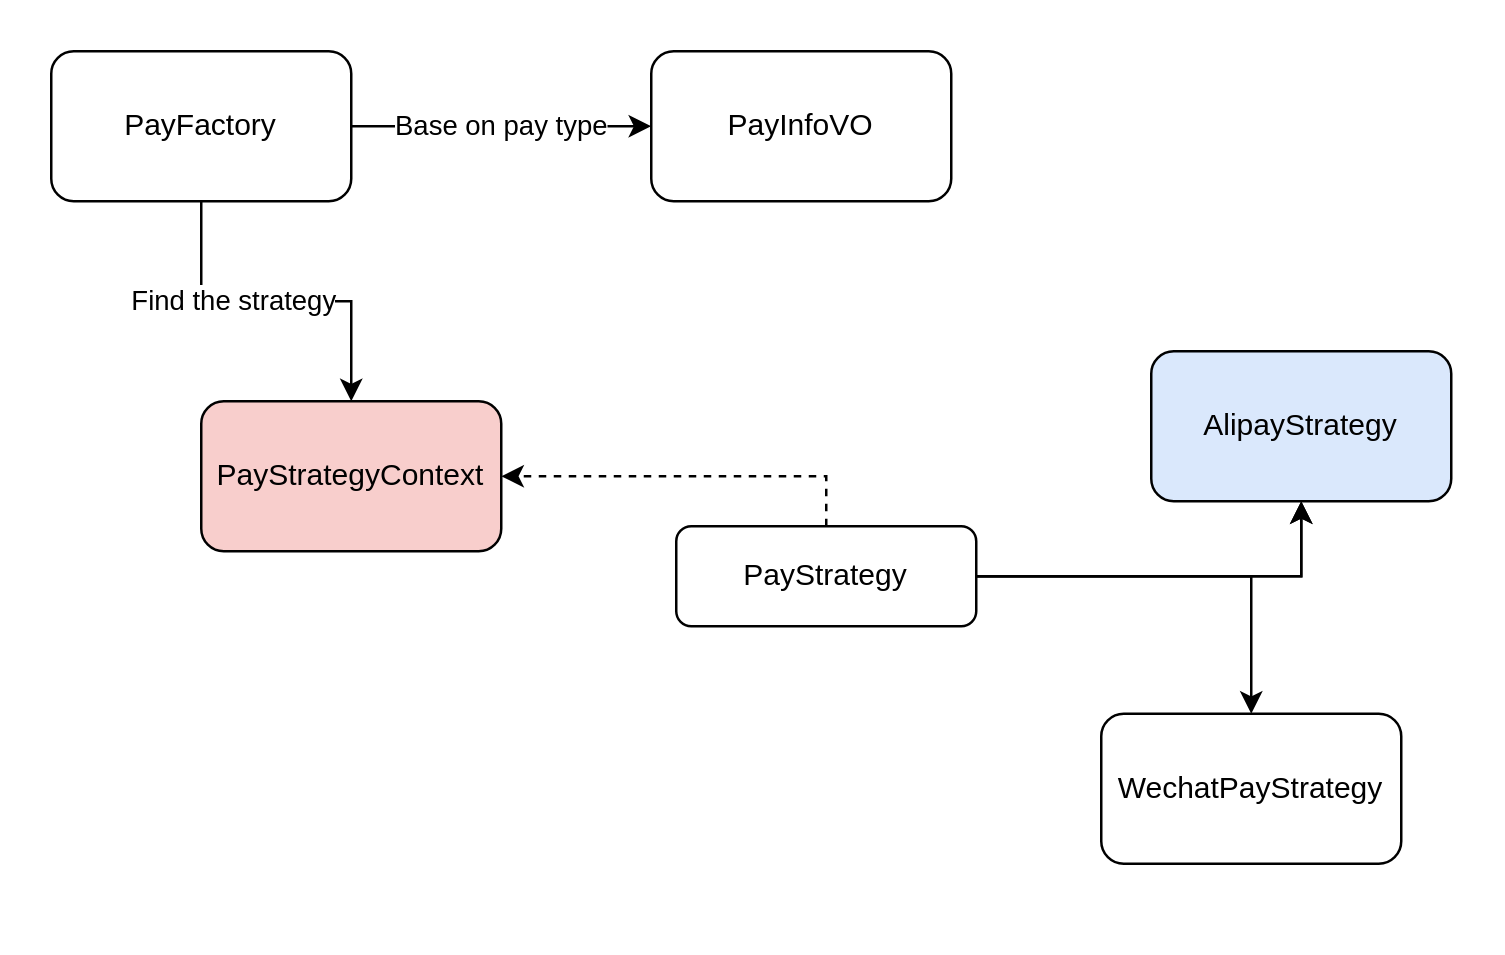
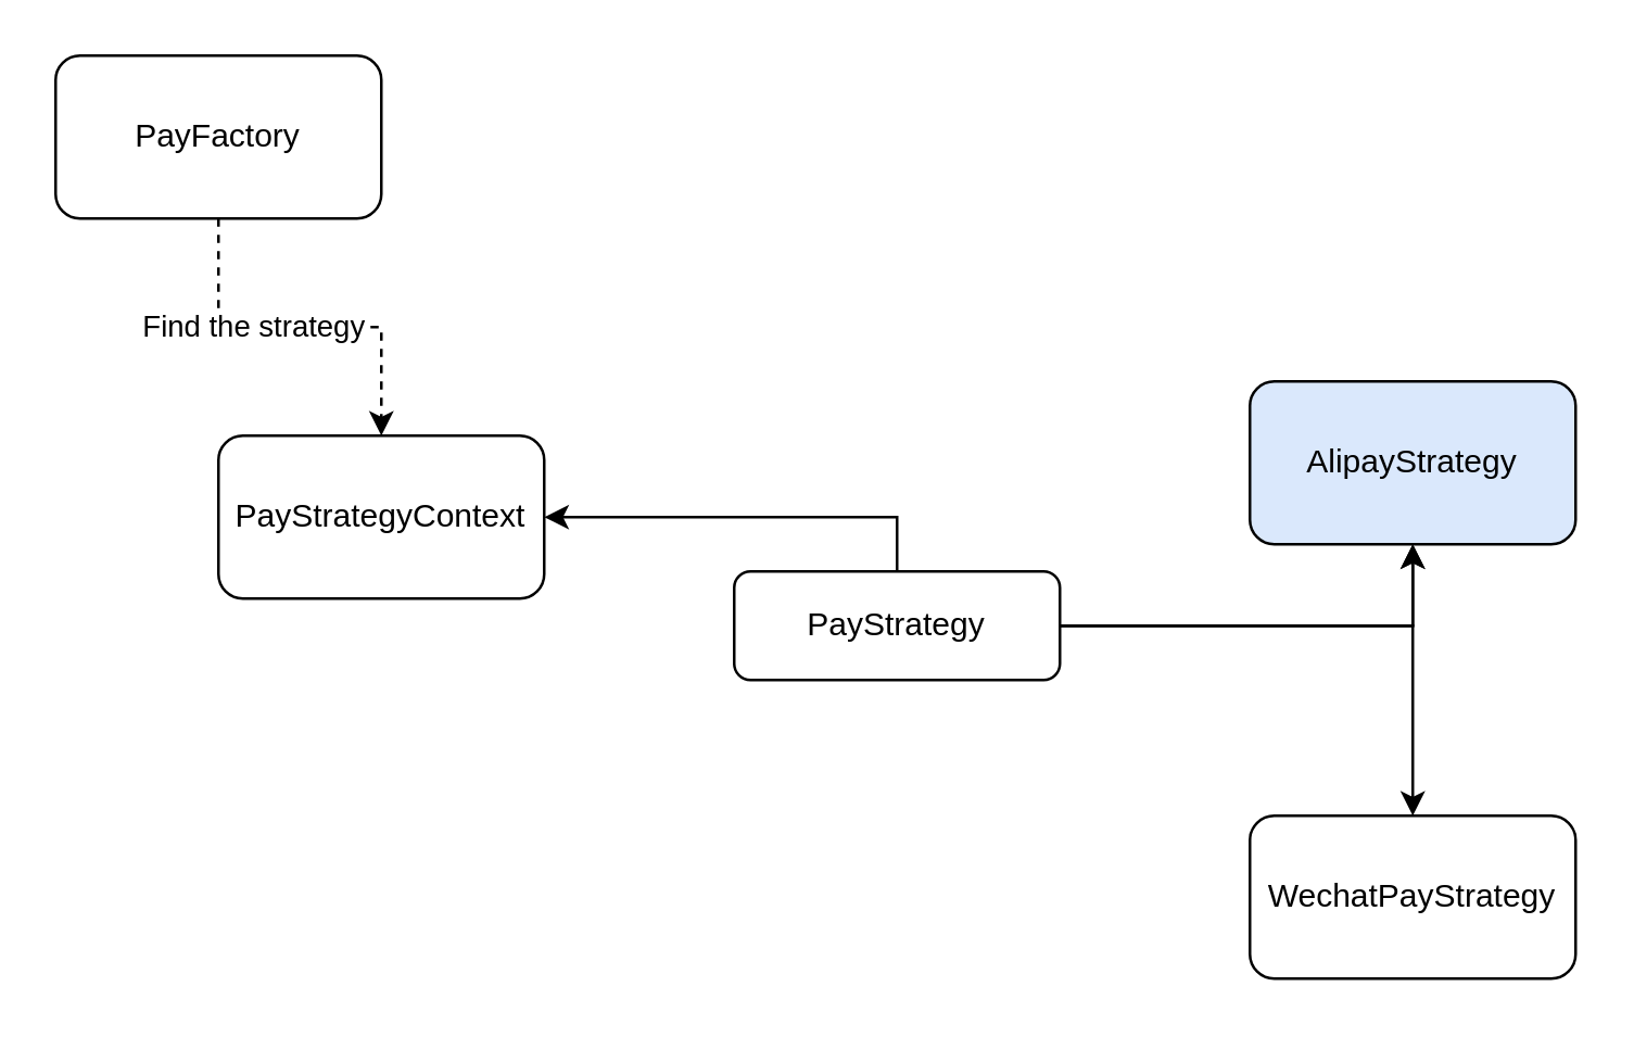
  <mxCell id="0" />
  <mxCell id="1" parent="0" />
- <mxCell id="2" value="PayInfoVO" style="rounded=1;whiteSpace=wrap;html=1;" vertex="1" parent="1"><mxGeometry x="260" y="20" width="120" height="60" as="geometry" /></mxCell>
  <mxCell id="3" value="" style="edgeStyle=orthogonalEdgeStyle;rounded=0;orthogonalLoop=1;jettySize=auto;html=1;" edge="1" parent="1" source="7" target="8"><mxGeometry relative="1" as="geometry" /></mxCell>
  <mxCell id="4" value="" style="edgeStyle=orthogonalEdgeStyle;rounded=0;orthogonalLoop=1;jettySize=auto;html=1;" edge="1" parent="1" source="7" target="8"><mxGeometry relative="1" as="geometry" /></mxCell>
  <mxCell id="5" value="" style="edgeStyle=orthogonalEdgeStyle;rounded=0;orthogonalLoop=1;jettySize=auto;html=1;" edge="1" parent="1" source="7" target="9"><mxGeometry relative="1" as="geometry" /></mxCell>
- <mxCell id="6" style="edgeStyle=orthogonalEdgeStyle;rounded=0;orthogonalLoop=1;jettySize=auto;html=1;exitX=0.5;exitY=0;exitDx=0;exitDy=0;entryX=1;entryY=0.5;entryDx=0;entryDy=0;dashed=1;" edge="1" parent="1" source="7" target="10"><mxGeometry relative="1" as="geometry" /></mxCell>
+ <mxCell id="6" style="edgeStyle=orthogonalEdgeStyle;rounded=0;orthogonalLoop=1;jettySize=auto;html=1;exitX=0.5;exitY=0;exitDx=0;exitDy=0;entryX=1;entryY=0.5;entryDx=0;entryDy=0;" edge="1" parent="1" source="7" target="10"><mxGeometry relative="1" as="geometry" /></mxCell>
  <mxCell id="7" value="PayStrategy" style="rounded=1;whiteSpace=wrap;html=1;" vertex="1" parent="1"><mxGeometry x="270" y="210" width="120" height="40" as="geometry" /></mxCell>
  <mxCell id="8" value="AlipayStrategy&lt;br&gt;" style="whiteSpace=wrap;html=1;rounded=1;fillColor=#dae8fc;" vertex="1" parent="1"><mxGeometry x="460" y="140" width="120" height="60" as="geometry" /></mxCell>
- <mxCell id="9" value="WechatPayStrategy" style="whiteSpace=wrap;html=1;rounded=1;" vertex="1" parent="1"><mxGeometry x="440" y="285" width="120" height="60" as="geometry" /></mxCell>
- <mxCell id="10" value="PayStrategyContext" style="rounded=1;whiteSpace=wrap;html=1;fillColor=#f8cecc;" vertex="1" parent="1"><mxGeometry x="80" y="160" width="120" height="60" as="geometry" /></mxCell>
- <mxCell id="11" value="Base on pay type" style="edgeStyle=orthogonalEdgeStyle;rounded=0;orthogonalLoop=1;jettySize=auto;html=1;exitX=1;exitY=0.5;exitDx=0;exitDy=0;" edge="1" parent="1" source="14" target="2"><mxGeometry relative="1" as="geometry" /></mxCell>
- <mxCell id="12" style="edgeStyle=orthogonalEdgeStyle;rounded=0;orthogonalLoop=1;jettySize=auto;html=1;exitX=0.5;exitY=1;exitDx=0;exitDy=0;entryX=0.5;entryY=0;entryDx=0;entryDy=0;" edge="1" parent="1" source="14" target="10"><mxGeometry relative="1" as="geometry" /></mxCell>
+ <mxCell id="9" value="WechatPayStrategy" style="whiteSpace=wrap;html=1;rounded=1;" vertex="1" parent="1"><mxGeometry x="460" y="300" width="120" height="60" as="geometry" /></mxCell>
+ <mxCell id="10" value="PayStrategyContext" style="rounded=1;whiteSpace=wrap;html=1;" vertex="1" parent="1"><mxGeometry x="80" y="160" width="120" height="60" as="geometry" /></mxCell>
+ <mxCell id="12" style="edgeStyle=orthogonalEdgeStyle;rounded=0;orthogonalLoop=1;jettySize=auto;html=1;exitX=0.5;exitY=1;exitDx=0;exitDy=0;entryX=0.5;entryY=0;entryDx=0;entryDy=0;dashed=1;" edge="1" parent="1" source="14" target="10"><mxGeometry relative="1" as="geometry" /></mxCell>
  <mxCell id="13" value="Find the strategy&lt;br&gt;" style="edgeLabel;html=1;align=center;verticalAlign=middle;resizable=0;points=[];" vertex="1" connectable="0" parent="12"><mxGeometry x="-0.257" y="1" relative="1" as="geometry"><mxPoint as="offset" /></mxGeometry></mxCell>
  <mxCell id="14" value="PayFactory" style="rounded=1;whiteSpace=wrap;html=1;" vertex="1" parent="1"><mxGeometry x="20" y="20" width="120" height="60" as="geometry" /></mxCell>
